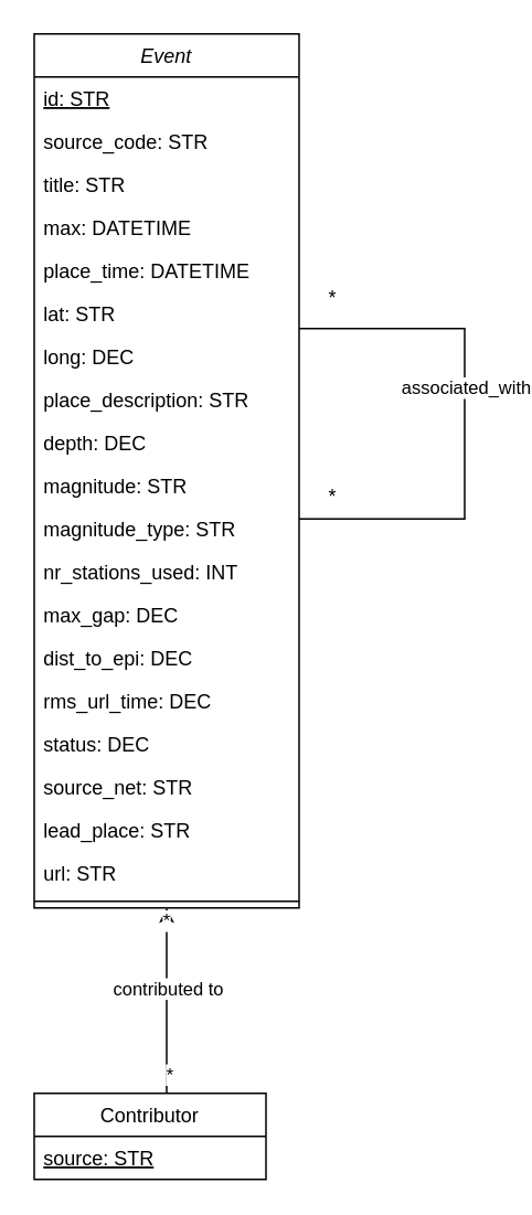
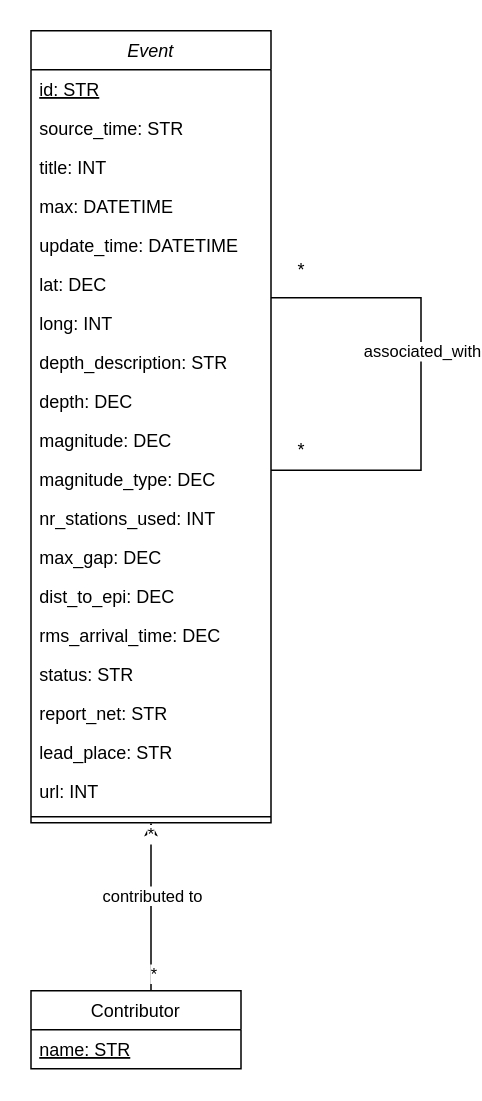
  <mxCell id="0" />
  <mxCell id="1" parent="0" />
  <mxCell id="2" value="Event" style="swimlane;fontStyle=2;align=center;verticalAlign=top;childLayout=stackLayout;horizontal=1;startSize=26;horizontalStack=0;resizeParent=1;resizeLast=0;collapsible=1;marginBottom=0;rounded=0;shadow=0;strokeWidth=1;" parent="1" vertex="1"><mxGeometry x="20" y="20" width="160" height="528" as="geometry"><mxRectangle x="230" y="140" width="160" height="26" as="alternateBounds" /></mxGeometry></mxCell>
  <mxCell id="3" value="id: STR" style="text;align=left;verticalAlign=top;spacingLeft=4;spacingRight=4;overflow=hidden;rotatable=0;points=[[0,0.5],[1,0.5]];portConstraint=eastwest;fontStyle=4" parent="2" vertex="1"><mxGeometry y="26" width="160" height="26" as="geometry" /></mxCell>
- <mxCell id="4" value="source_code: STR" style="text;align=left;verticalAlign=top;spacingLeft=4;spacingRight=4;overflow=hidden;rotatable=0;points=[[0,0.5],[1,0.5]];portConstraint=eastwest;" parent="2" vertex="1"><mxGeometry y="52" width="160" height="26" as="geometry" /></mxCell>
- <mxCell id="5" value="title: STR" style="text;align=left;verticalAlign=top;spacingLeft=4;spacingRight=4;overflow=hidden;rotatable=0;points=[[0,0.5],[1,0.5]];portConstraint=eastwest;" parent="2" vertex="1"><mxGeometry y="78" width="160" height="26" as="geometry" /></mxCell>
+ <mxCell id="4" value="source_time: STR" style="text;align=left;verticalAlign=top;spacingLeft=4;spacingRight=4;overflow=hidden;rotatable=0;points=[[0,0.5],[1,0.5]];portConstraint=eastwest;" parent="2" vertex="1"><mxGeometry y="52" width="160" height="26" as="geometry" /></mxCell>
+ <mxCell id="5" value="title: INT" style="text;align=left;verticalAlign=top;spacingLeft=4;spacingRight=4;overflow=hidden;rotatable=0;points=[[0,0.5],[1,0.5]];portConstraint=eastwest;" parent="2" vertex="1"><mxGeometry y="78" width="160" height="26" as="geometry" /></mxCell>
  <mxCell id="6" value="max: DATETIME" style="text;align=left;verticalAlign=top;spacingLeft=4;spacingRight=4;overflow=hidden;rotatable=0;points=[[0,0.5],[1,0.5]];portConstraint=eastwest;" parent="2" vertex="1"><mxGeometry y="104" width="160" height="26" as="geometry" /></mxCell>
- <mxCell id="7" value="place_time: DATETIME" style="text;align=left;verticalAlign=top;spacingLeft=4;spacingRight=4;overflow=hidden;rotatable=0;points=[[0,0.5],[1,0.5]];portConstraint=eastwest;rounded=0;shadow=0;html=0;" parent="2" vertex="1"><mxGeometry y="130" width="160" height="26" as="geometry" /></mxCell>
- <mxCell id="8" value="lat: STR" style="text;align=left;verticalAlign=top;spacingLeft=4;spacingRight=4;overflow=hidden;rotatable=0;points=[[0,0.5],[1,0.5]];portConstraint=eastwest;" parent="2" vertex="1"><mxGeometry y="156" width="160" height="26" as="geometry" /></mxCell>
- <mxCell id="9" value="long: DEC" style="text;align=left;verticalAlign=top;spacingLeft=4;spacingRight=4;overflow=hidden;rotatable=0;points=[[0,0.5],[1,0.5]];portConstraint=eastwest;" parent="2" vertex="1"><mxGeometry y="182" width="160" height="26" as="geometry" /></mxCell>
- <mxCell id="10" value="place_description: STR" style="text;align=left;verticalAlign=top;spacingLeft=4;spacingRight=4;overflow=hidden;rotatable=0;points=[[0,0.5],[1,0.5]];portConstraint=eastwest;rounded=0;shadow=0;html=0;" parent="2" vertex="1"><mxGeometry y="208" width="160" height="26" as="geometry" /></mxCell>
+ <mxCell id="7" value="update_time: DATETIME" style="text;align=left;verticalAlign=top;spacingLeft=4;spacingRight=4;overflow=hidden;rotatable=0;points=[[0,0.5],[1,0.5]];portConstraint=eastwest;rounded=0;shadow=0;html=0;" parent="2" vertex="1"><mxGeometry y="130" width="160" height="26" as="geometry" /></mxCell>
+ <mxCell id="8" value="lat: DEC" style="text;align=left;verticalAlign=top;spacingLeft=4;spacingRight=4;overflow=hidden;rotatable=0;points=[[0,0.5],[1,0.5]];portConstraint=eastwest;" parent="2" vertex="1"><mxGeometry y="156" width="160" height="26" as="geometry" /></mxCell>
+ <mxCell id="9" value="long: INT" style="text;align=left;verticalAlign=top;spacingLeft=4;spacingRight=4;overflow=hidden;rotatable=0;points=[[0,0.5],[1,0.5]];portConstraint=eastwest;" parent="2" vertex="1"><mxGeometry y="182" width="160" height="26" as="geometry" /></mxCell>
+ <mxCell id="10" value="depth_description: STR" style="text;align=left;verticalAlign=top;spacingLeft=4;spacingRight=4;overflow=hidden;rotatable=0;points=[[0,0.5],[1,0.5]];portConstraint=eastwest;rounded=0;shadow=0;html=0;" parent="2" vertex="1"><mxGeometry y="208" width="160" height="26" as="geometry" /></mxCell>
  <mxCell id="11" value="depth: DEC" style="text;align=left;verticalAlign=top;spacingLeft=4;spacingRight=4;overflow=hidden;rotatable=0;points=[[0,0.5],[1,0.5]];portConstraint=eastwest;rounded=0;shadow=0;html=0;" parent="2" vertex="1"><mxGeometry y="234" width="160" height="26" as="geometry" /></mxCell>
- <mxCell id="12" value="magnitude: STR" style="text;align=left;verticalAlign=top;spacingLeft=4;spacingRight=4;overflow=hidden;rotatable=0;points=[[0,0.5],[1,0.5]];portConstraint=eastwest;rounded=0;shadow=0;html=0;" parent="2" vertex="1"><mxGeometry y="260" width="160" height="26" as="geometry" /></mxCell>
- <mxCell id="13" value="magnitude_type: STR" style="text;align=left;verticalAlign=top;spacingLeft=4;spacingRight=4;overflow=hidden;rotatable=0;points=[[0,0.5],[1,0.5]];portConstraint=eastwest;rounded=0;shadow=0;html=0;" parent="2" vertex="1"><mxGeometry y="286" width="160" height="26" as="geometry" /></mxCell>
+ <mxCell id="12" value="magnitude: DEC" style="text;align=left;verticalAlign=top;spacingLeft=4;spacingRight=4;overflow=hidden;rotatable=0;points=[[0,0.5],[1,0.5]];portConstraint=eastwest;rounded=0;shadow=0;html=0;" parent="2" vertex="1"><mxGeometry y="260" width="160" height="26" as="geometry" /></mxCell>
+ <mxCell id="13" value="magnitude_type: DEC" style="text;align=left;verticalAlign=top;spacingLeft=4;spacingRight=4;overflow=hidden;rotatable=0;points=[[0,0.5],[1,0.5]];portConstraint=eastwest;rounded=0;shadow=0;html=0;" parent="2" vertex="1"><mxGeometry y="286" width="160" height="26" as="geometry" /></mxCell>
  <mxCell id="14" value="nr_stations_used: INT" style="text;align=left;verticalAlign=top;spacingLeft=4;spacingRight=4;overflow=hidden;rotatable=0;points=[[0,0.5],[1,0.5]];portConstraint=eastwest;rounded=0;shadow=0;html=0;" parent="2" vertex="1"><mxGeometry y="312" width="160" height="26" as="geometry" /></mxCell>
  <mxCell id="15" value="max_gap: DEC" style="text;align=left;verticalAlign=top;spacingLeft=4;spacingRight=4;overflow=hidden;rotatable=0;points=[[0,0.5],[1,0.5]];portConstraint=eastwest;rounded=0;shadow=0;html=0;" parent="2" vertex="1"><mxGeometry y="338" width="160" height="26" as="geometry" /></mxCell>
  <mxCell id="16" value="dist_to_epi: DEC" style="text;align=left;verticalAlign=top;spacingLeft=4;spacingRight=4;overflow=hidden;rotatable=0;points=[[0,0.5],[1,0.5]];portConstraint=eastwest;rounded=0;shadow=0;html=0;" parent="2" vertex="1"><mxGeometry y="364" width="160" height="26" as="geometry" /></mxCell>
- <mxCell id="17" value="rms_url_time: DEC" style="text;align=left;verticalAlign=top;spacingLeft=4;spacingRight=4;overflow=hidden;rotatable=0;points=[[0,0.5],[1,0.5]];portConstraint=eastwest;rounded=0;shadow=0;html=0;" parent="2" vertex="1"><mxGeometry y="390" width="160" height="26" as="geometry" /></mxCell>
- <mxCell id="18" value="status: DEC" style="text;align=left;verticalAlign=top;spacingLeft=4;spacingRight=4;overflow=hidden;rotatable=0;points=[[0,0.5],[1,0.5]];portConstraint=eastwest;rounded=0;shadow=0;html=0;" parent="2" vertex="1"><mxGeometry y="416" width="160" height="26" as="geometry" /></mxCell>
- <mxCell id="19" value="source_net: STR" style="text;align=left;verticalAlign=top;spacingLeft=4;spacingRight=4;overflow=hidden;rotatable=0;points=[[0,0.5],[1,0.5]];portConstraint=eastwest;rounded=0;shadow=0;html=0;" parent="2" vertex="1"><mxGeometry y="442" width="160" height="26" as="geometry" /></mxCell>
+ <mxCell id="17" value="rms_arrival_time: DEC" style="text;align=left;verticalAlign=top;spacingLeft=4;spacingRight=4;overflow=hidden;rotatable=0;points=[[0,0.5],[1,0.5]];portConstraint=eastwest;rounded=0;shadow=0;html=0;" parent="2" vertex="1"><mxGeometry y="390" width="160" height="26" as="geometry" /></mxCell>
+ <mxCell id="18" value="status: STR" style="text;align=left;verticalAlign=top;spacingLeft=4;spacingRight=4;overflow=hidden;rotatable=0;points=[[0,0.5],[1,0.5]];portConstraint=eastwest;rounded=0;shadow=0;html=0;" parent="2" vertex="1"><mxGeometry y="416" width="160" height="26" as="geometry" /></mxCell>
+ <mxCell id="19" value="report_net: STR" style="text;align=left;verticalAlign=top;spacingLeft=4;spacingRight=4;overflow=hidden;rotatable=0;points=[[0,0.5],[1,0.5]];portConstraint=eastwest;rounded=0;shadow=0;html=0;" parent="2" vertex="1"><mxGeometry y="442" width="160" height="26" as="geometry" /></mxCell>
  <mxCell id="20" value="lead_place: STR" style="text;align=left;verticalAlign=top;spacingLeft=4;spacingRight=4;overflow=hidden;rotatable=0;points=[[0,0.5],[1,0.5]];portConstraint=eastwest;rounded=0;shadow=0;html=0;" parent="2" vertex="1"><mxGeometry y="468" width="160" height="26" as="geometry" /></mxCell>
- <mxCell id="21" value="url: STR" style="text;align=left;verticalAlign=top;spacingLeft=4;spacingRight=4;overflow=hidden;rotatable=0;points=[[0,0.5],[1,0.5]];portConstraint=eastwest;rounded=0;shadow=0;html=0;" parent="2" vertex="1"><mxGeometry y="494" width="160" height="26" as="geometry" /></mxCell>
+ <mxCell id="21" value="url: INT" style="text;align=left;verticalAlign=top;spacingLeft=4;spacingRight=4;overflow=hidden;rotatable=0;points=[[0,0.5],[1,0.5]];portConstraint=eastwest;rounded=0;shadow=0;html=0;" parent="2" vertex="1"><mxGeometry y="494" width="160" height="26" as="geometry" /></mxCell>
  <mxCell id="22" value="" style="line;html=1;strokeWidth=1;align=left;verticalAlign=middle;spacingTop=-1;spacingLeft=3;spacingRight=3;rotatable=0;labelPosition=right;points=[];portConstraint=eastwest;" parent="2" vertex="1"><mxGeometry y="520" width="160" height="8" as="geometry" /></mxCell>
  <mxCell id="23" value="*" style="text;html=1;align=center;verticalAlign=middle;resizable=0;points=[];autosize=1;strokeColor=none;fillColor=none;" parent="1" vertex="1"><mxGeometry x="190" y="170" width="20" height="20" as="geometry" /></mxCell>
  <mxCell id="24" value="*" style="text;html=1;align=center;verticalAlign=middle;resizable=0;points=[];autosize=1;strokeColor=none;fillColor=none;" parent="1" vertex="1"><mxGeometry x="190" y="290" width="20" height="20" as="geometry" /></mxCell>
  <mxCell id="25" style="edgeStyle=orthogonalEdgeStyle;rounded=0;orthogonalLoop=1;jettySize=auto;html=1;endArrow=none;endFill=0;" parent="1" source="2" target="2" edge="1"><mxGeometry relative="1" as="geometry"><Array as="points"><mxPoint x="280" y="313" /><mxPoint x="280" y="198" /></Array></mxGeometry></mxCell>
  <mxCell id="26" value="associated_with" style="edgeLabel;html=1;align=center;verticalAlign=middle;resizable=0;points=[];" parent="25" vertex="1" connectable="0"><mxGeometry x="0.142" relative="1" as="geometry"><mxPoint as="offset" /></mxGeometry></mxCell>
  <mxCell id="27" value="Contributor" style="swimlane;fontStyle=0;childLayout=stackLayout;horizontal=1;startSize=26;fillColor=none;horizontalStack=0;resizeParent=1;resizeParentMax=0;resizeLast=0;collapsible=1;marginBottom=0;" parent="1" vertex="1"><mxGeometry x="20" y="660" width="140" height="52" as="geometry" /></mxCell>
- <mxCell id="28" value="source: STR" style="text;strokeColor=none;fillColor=none;align=left;verticalAlign=top;spacingLeft=4;spacingRight=4;overflow=hidden;rotatable=0;points=[[0,0.5],[1,0.5]];portConstraint=eastwest;fontStyle=4" parent="27" vertex="1"><mxGeometry y="26" width="140" height="26" as="geometry" /></mxCell>
+ <mxCell id="28" value="name: STR" style="text;strokeColor=none;fillColor=none;align=left;verticalAlign=top;spacingLeft=4;spacingRight=4;overflow=hidden;rotatable=0;points=[[0,0.5],[1,0.5]];portConstraint=eastwest;fontStyle=4" parent="27" vertex="1"><mxGeometry y="26" width="140" height="26" as="geometry" /></mxCell>
  <mxCell id="29" style="edgeStyle=orthogonalEdgeStyle;rounded=0;orthogonalLoop=1;jettySize=auto;html=1;endArrow=classic;endFill=0;" parent="1" source="27" target="2" edge="1"><mxGeometry relative="1" as="geometry"><Array as="points"><mxPoint x="100" y="640" /><mxPoint x="100" y="640" /></Array><mxPoint x="150" y="905.059" as="sourcePoint" /><mxPoint x="150" y="790" as="targetPoint" /></mxGeometry></mxCell>
  <mxCell id="30" value="contributed to" style="edgeLabel;html=1;align=center;verticalAlign=middle;resizable=0;points=[];" parent="29" vertex="1" connectable="0"><mxGeometry x="0.142" relative="1" as="geometry"><mxPoint as="offset" /></mxGeometry></mxCell>
  <mxCell id="31" value="*" style="edgeLabel;html=1;align=center;verticalAlign=middle;resizable=0;points=[];" parent="29" vertex="1" connectable="0"><mxGeometry x="-0.791" y="-1" relative="1" as="geometry"><mxPoint as="offset" /></mxGeometry></mxCell>
  <mxCell id="32" value="*" style="edgeLabel;html=1;align=center;verticalAlign=middle;resizable=0;points=[];" parent="29" vertex="1" connectable="0"><mxGeometry x="0.87" y="1" relative="1" as="geometry"><mxPoint as="offset" /></mxGeometry></mxCell>
